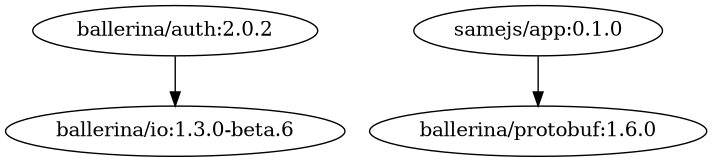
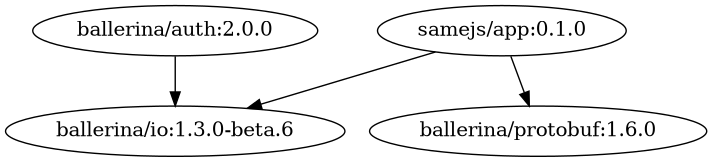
  digraph {
    n1 [label="ballerina/io:1.3.0-beta.6" repo=local]
    "samejs/app:0.1.0"
    "ballerina/protobuf:1.6.0"
-   "ballerina/auth:2.0.0" [label="ballerina/auth:2.0.2"]
+   "ballerina/auth:2.0.0"
+   "samejs/app:0.1.0" -> n1
    "samejs/app:0.1.0" -> "ballerina/protobuf:1.6.0"
    "ballerina/auth:2.0.0" -> n1
  }
